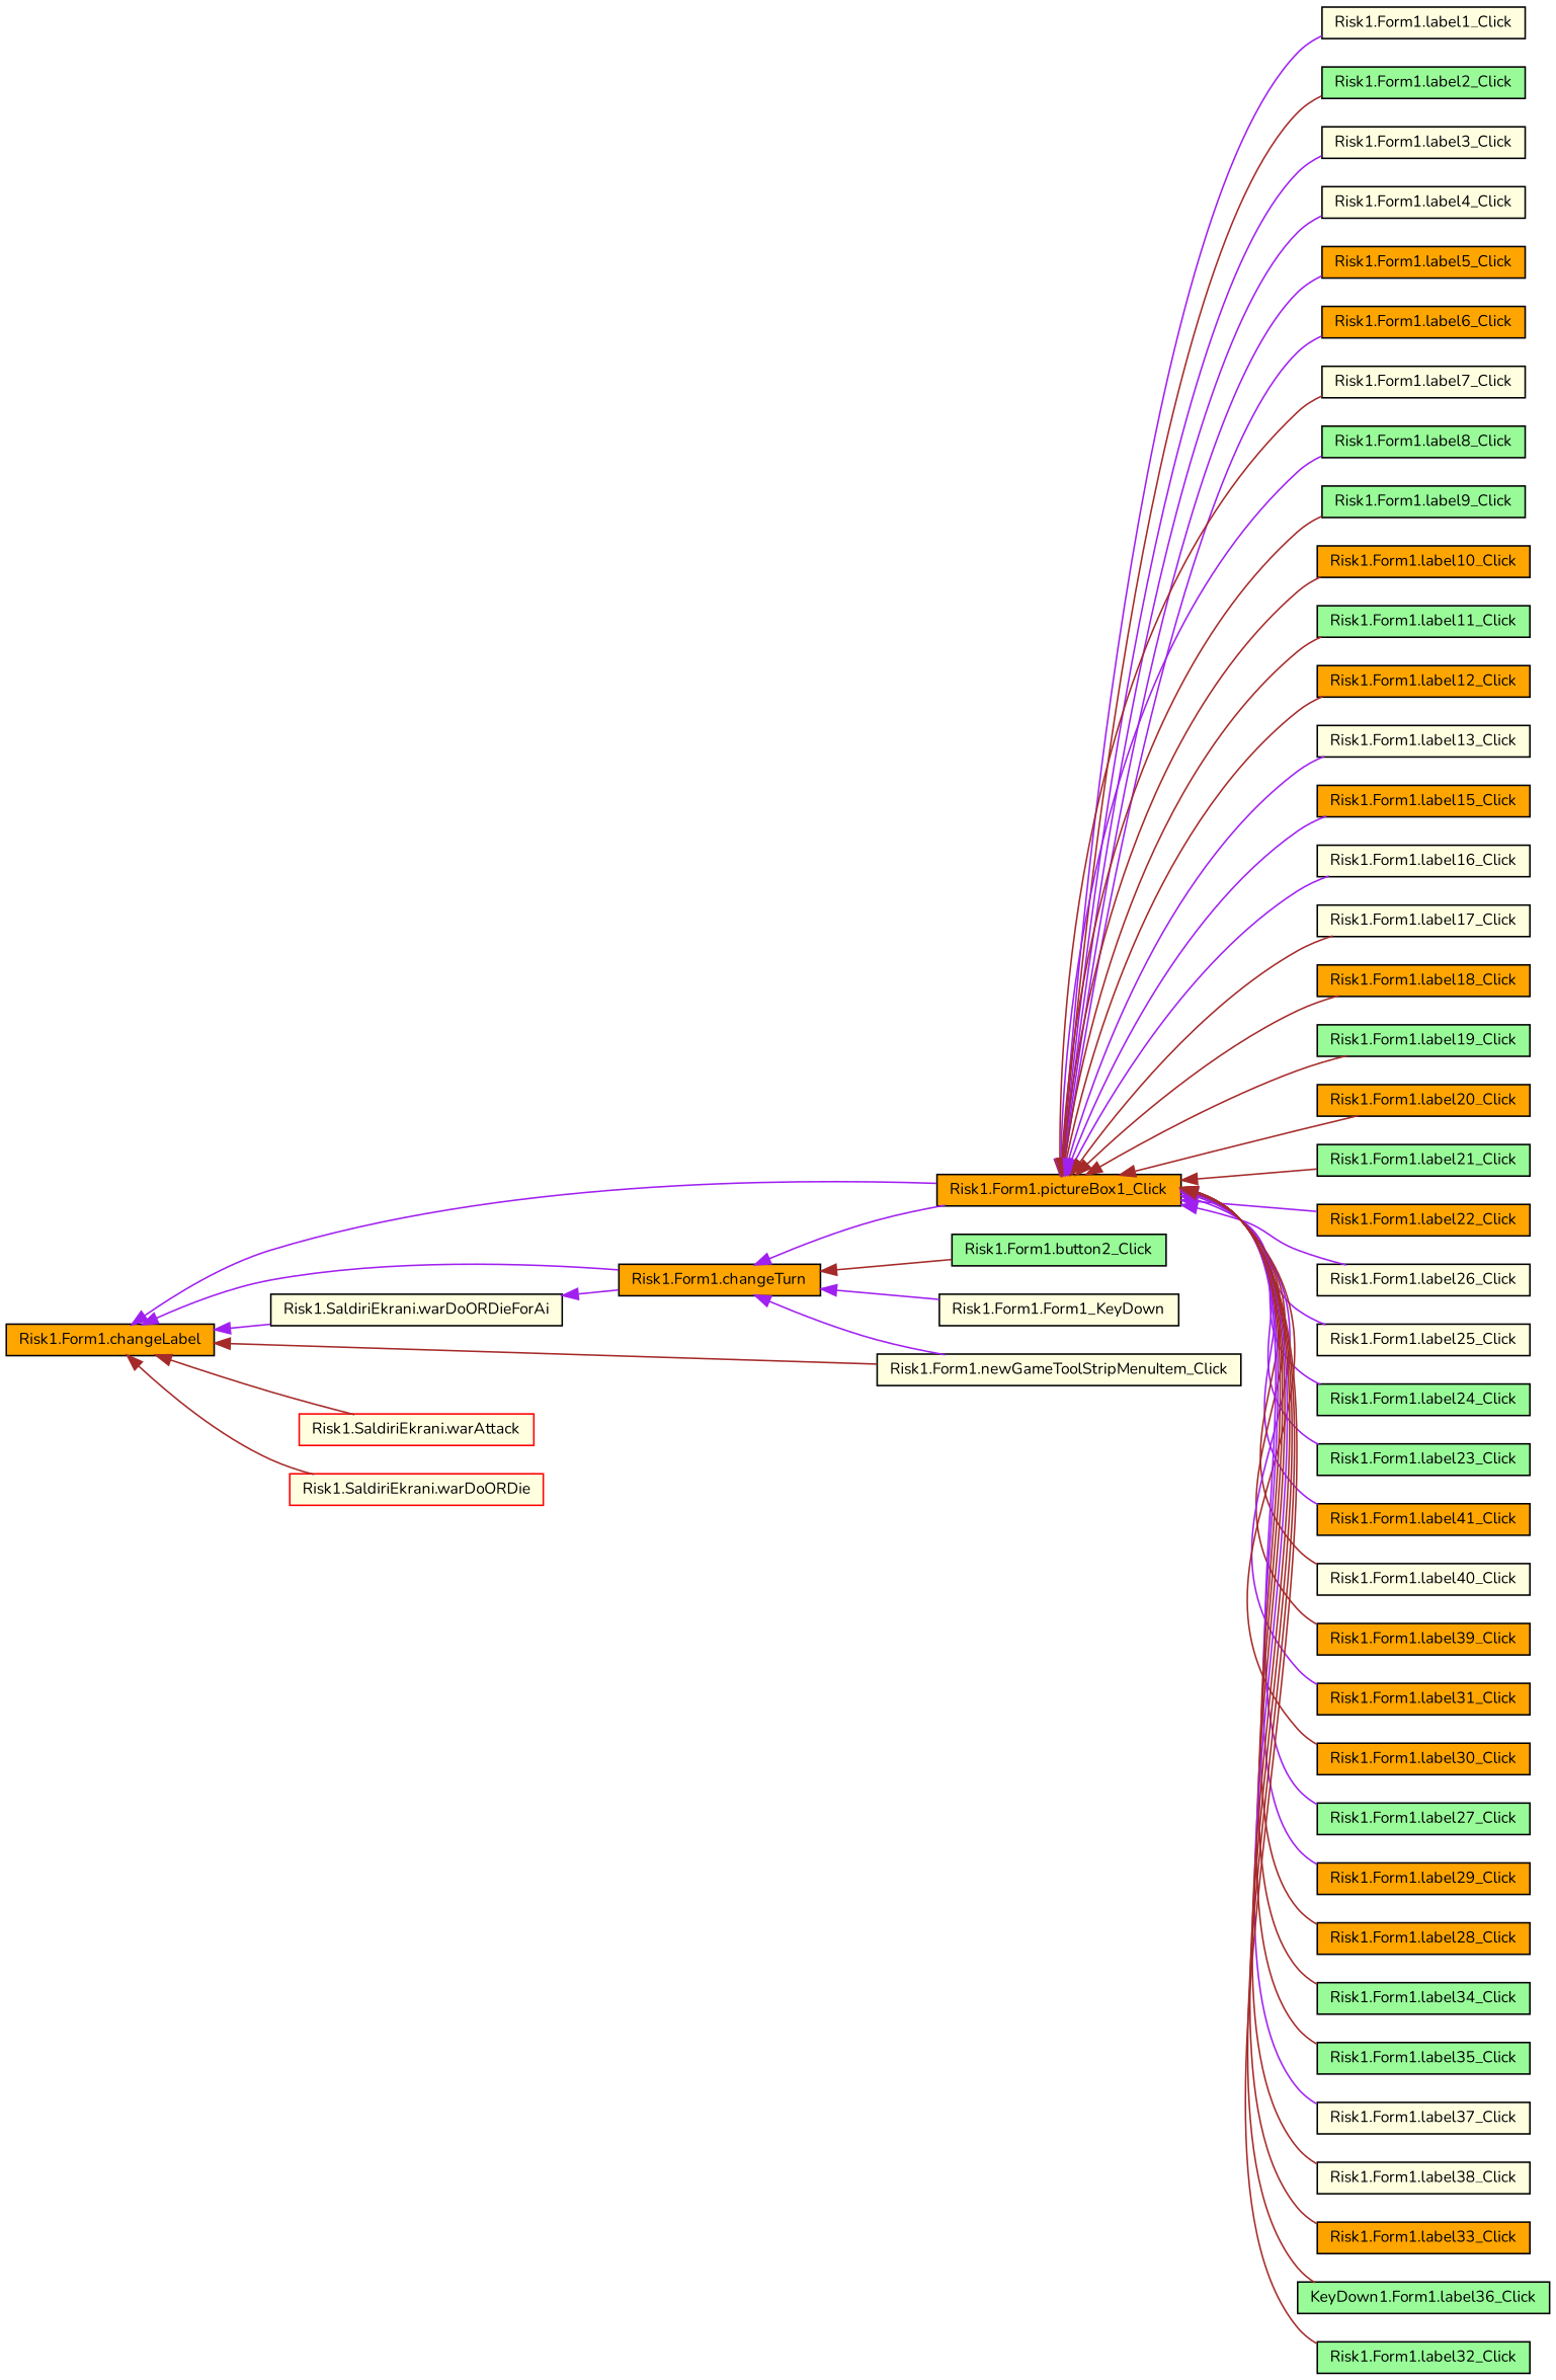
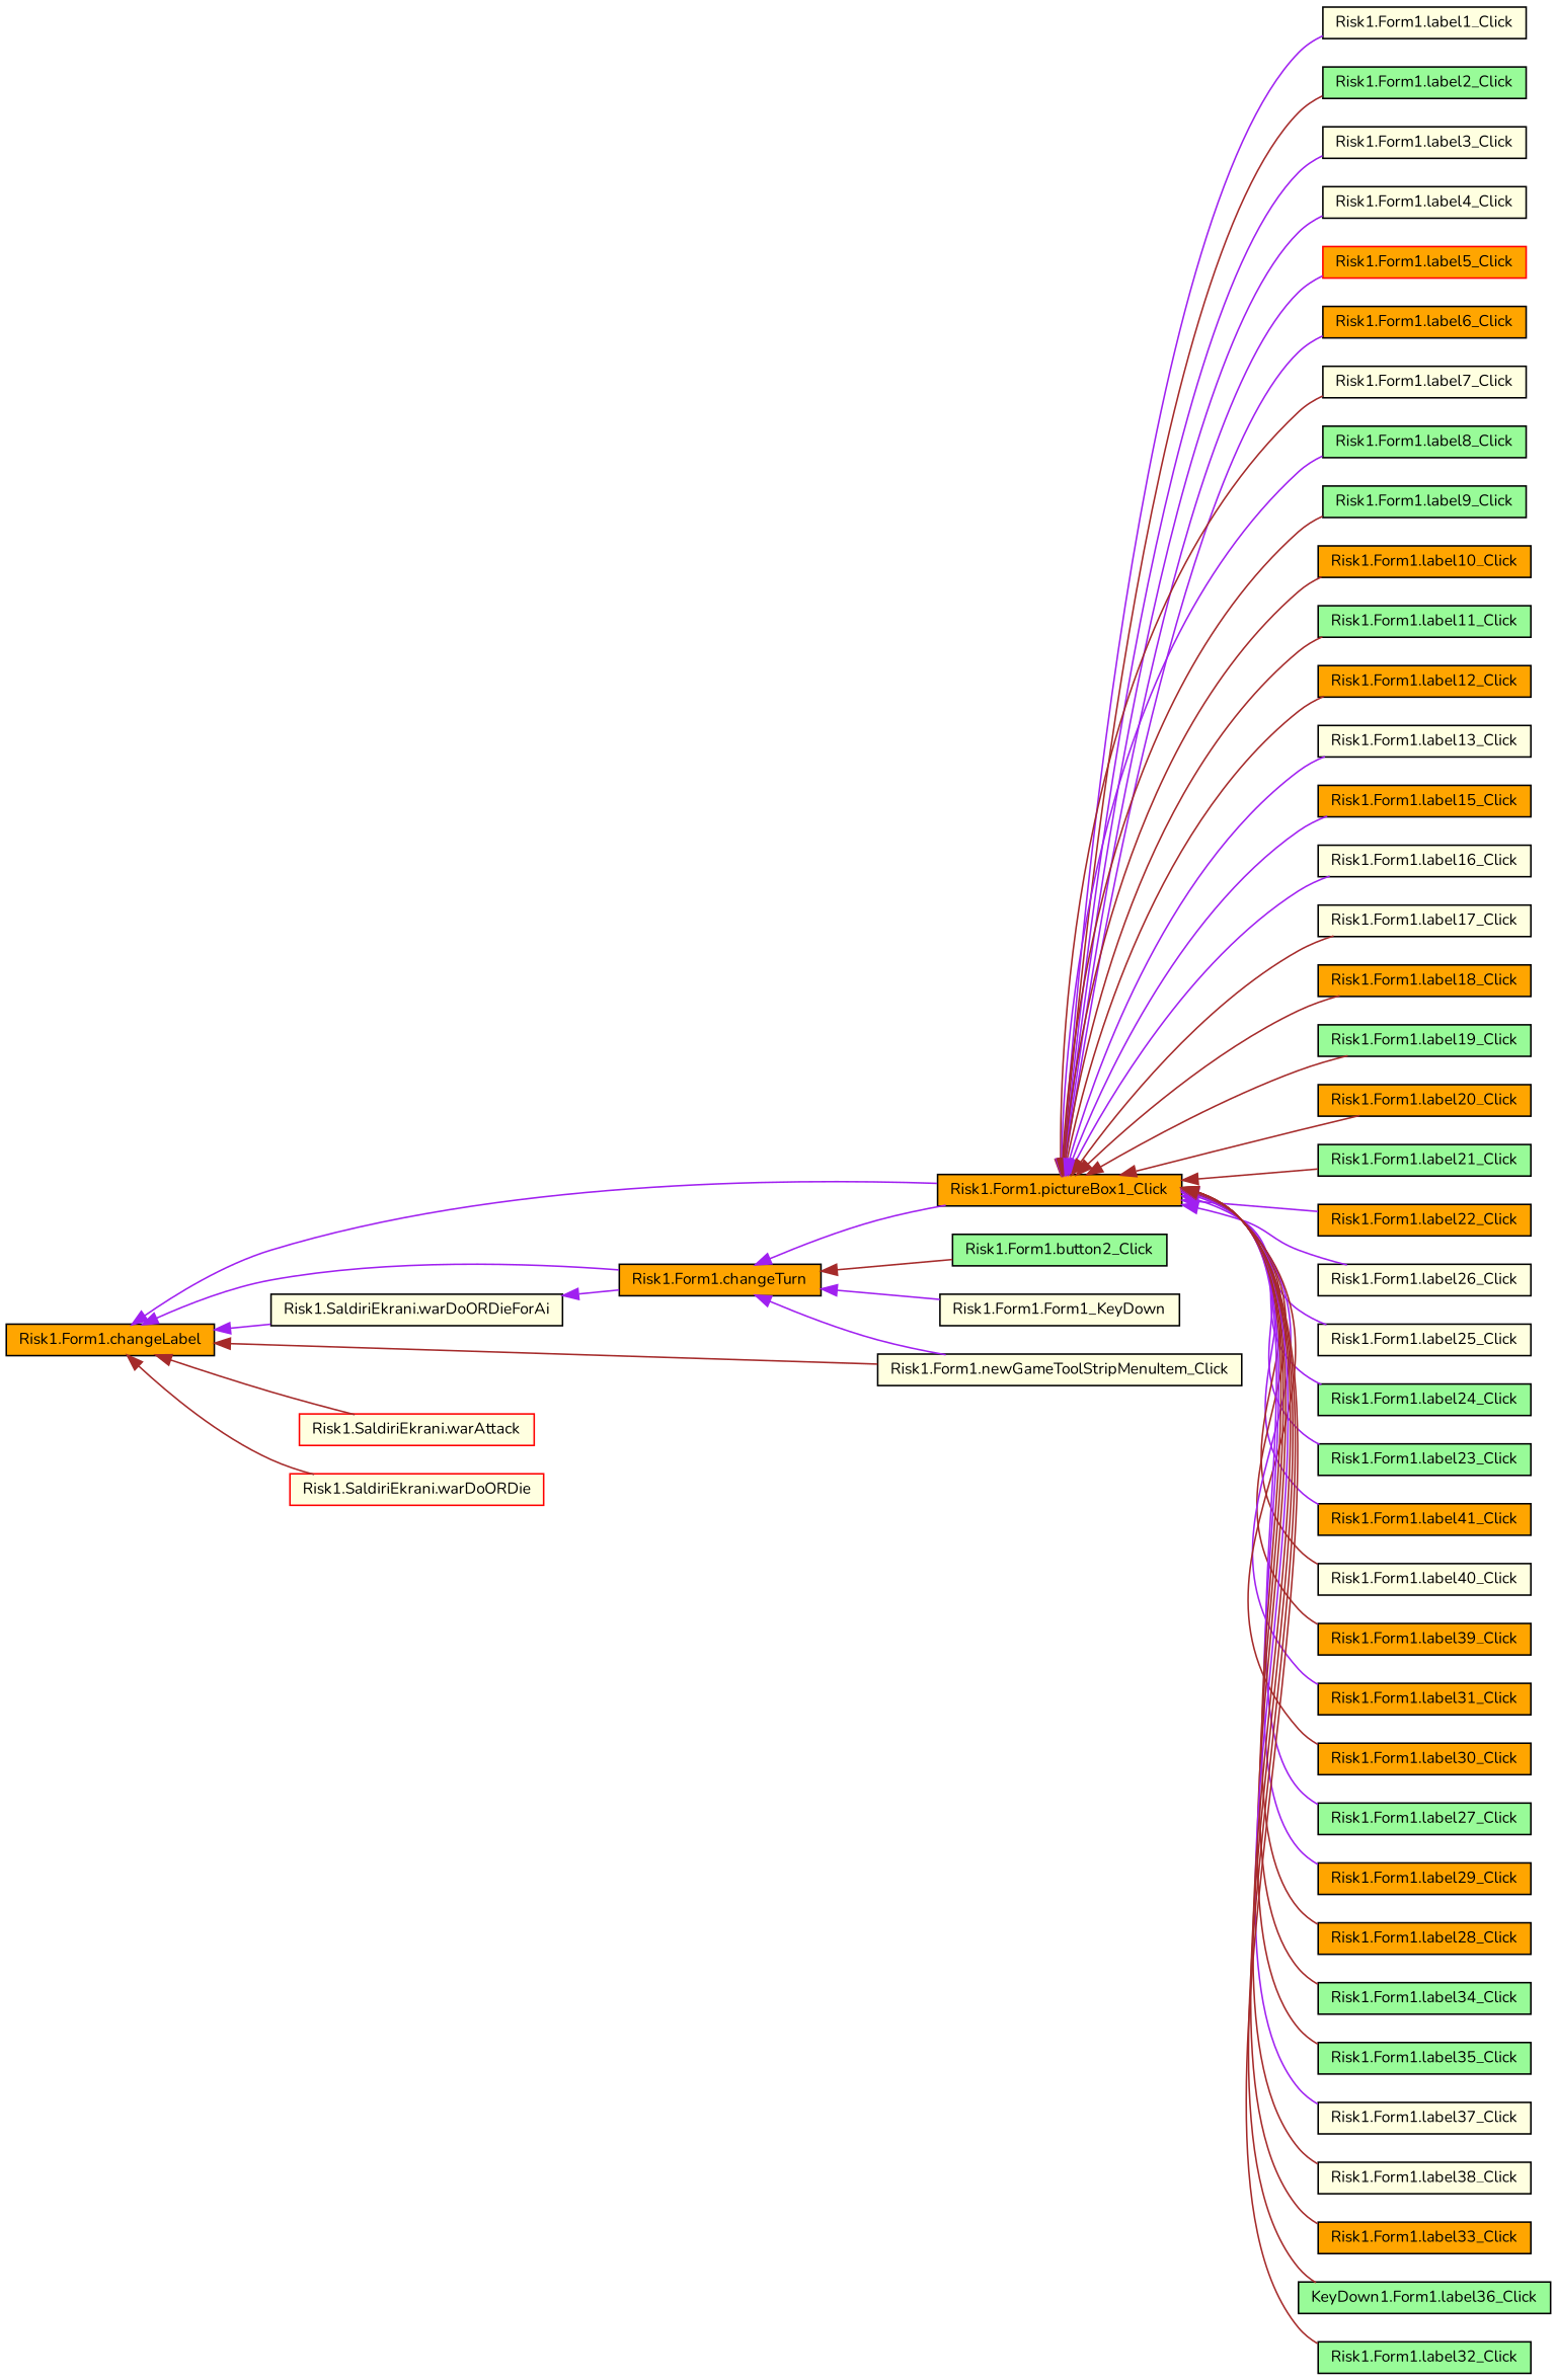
  digraph {
    fontname=Nunito
    rankdir=LR
    node [color=black fillcolor=orange fontname=Nunito fontsize=10 shape=record style=filled]
    edge [color=purple dir=back fontname=Nunito fontsize=10 labelfontname=FreeSans labelfontsize=10 style=solid]
    n1 [fontcolor=black height=0.2 label="Risk1.Form1.changeLabel" width=0.4]
    n2 [height=0.2 label="Risk1.Form1.changeTurn" width=0.4]
    n3 [height=0.2 label="Risk1.Form1.pictureBox1_Click" width=0.4]
    n4 [fillcolor=lightyellow height=0.2 label="Risk1.Form1.newGameToolStripMenuItem_Click" width=0.4]
    n5 [color=red fillcolor=lightyellow height=0.2 label="Risk1.SaldiriEkrani.warAttack" width=0.4]
    n6 [color=red fillcolor=lightyellow height=0.2 label="Risk1.SaldiriEkrani.warDoORDie" width=0.4]
    n7 [fillcolor=lightyellow height=0.2 label="Risk1.SaldiriEkrani.warDoORDieForAi" width=0.4]
    n8 [fillcolor=palegreen height=0.2 label="Risk1.Form1.button2_Click" width=0.4]
    n9 [fillcolor=lightyellow height=0.2 label="Risk1.Form1.Form1_KeyDown" width=0.4]
    n10 [fillcolor=lightyellow height=0.2 label="Risk1.Form1.label1_Click" width=0.4]
    n11 [fillcolor=palegreen height=0.2 label="Risk1.Form1.label2_Click" width=0.4]
    n12 [fillcolor=lightyellow height=0.2 label="Risk1.Form1.label3_Click" width=0.4]
    n13 [fillcolor=lightyellow height=0.2 label="Risk1.Form1.label4_Click" width=0.4]
-   n14 [height=0.2 label="Risk1.Form1.label5_Click" width=0.4]
+   n14 [color=red height=0.2 label="Risk1.Form1.label5_Click" width=0.4]
    n15 [height=0.2 label="Risk1.Form1.label6_Click" width=0.4]
    n16 [fillcolor=lightyellow height=0.2 label="Risk1.Form1.label7_Click" width=0.4]
    n17 [fillcolor=palegreen height=0.2 label="Risk1.Form1.label8_Click" width=0.4]
    n18 [fillcolor=palegreen height=0.2 label="Risk1.Form1.label9_Click" width=0.4]
    n19 [height=0.2 label="Risk1.Form1.label10_Click" width=0.4]
    n20 [fillcolor=palegreen height=0.2 label="Risk1.Form1.label11_Click" width=0.4]
    n21 [height=0.2 label="Risk1.Form1.label12_Click" width=0.4]
    n22 [fillcolor=lightyellow height=0.2 label="Risk1.Form1.label13_Click" width=0.4]
    n23 [height=0.2 label="Risk1.Form1.label15_Click" width=0.4]
    n24 [fillcolor=lightyellow height=0.2 label="Risk1.Form1.label16_Click" width=0.4]
    n25 [fillcolor=lightyellow height=0.2 label="Risk1.Form1.label17_Click" width=0.4]
    n26 [height=0.2 label="Risk1.Form1.label18_Click" width=0.4]
    n27 [fillcolor=palegreen height=0.2 label="Risk1.Form1.label19_Click" width=0.4]
    n28 [height=0.2 label="Risk1.Form1.label20_Click" width=0.4]
    n29 [fillcolor=palegreen height=0.2 label="Risk1.Form1.label21_Click" width=0.4]
    n30 [height=0.2 label="Risk1.Form1.label22_Click" width=0.4]
    n31 [fillcolor=lightyellow height=0.2 label="Risk1.Form1.label26_Click" width=0.4]
    n32 [fillcolor=lightyellow height=0.2 label="Risk1.Form1.label25_Click" width=0.4]
    n33 [fillcolor=palegreen height=0.2 label="Risk1.Form1.label24_Click" width=0.4]
    n34 [fillcolor=palegreen height=0.2 label="Risk1.Form1.label23_Click" width=0.4]
    n35 [height=0.2 label="Risk1.Form1.label41_Click" width=0.4]
    n36 [fillcolor=lightyellow height=0.2 label="Risk1.Form1.label40_Click" width=0.4]
    n37 [height=0.2 label="Risk1.Form1.label39_Click" width=0.4]
    n38 [height=0.2 label="Risk1.Form1.label31_Click" width=0.4]
    n39 [height=0.2 label="Risk1.Form1.label30_Click" width=0.4]
    n40 [fillcolor=palegreen height=0.2 label="Risk1.Form1.label27_Click" width=0.4]
    n41 [height=0.2 label="Risk1.Form1.label29_Click" width=0.4]
    n42 [height=0.2 label="Risk1.Form1.label28_Click" width=0.4]
    n43 [fillcolor=palegreen height=0.2 label="Risk1.Form1.label34_Click" width=0.4]
    n44 [fillcolor=palegreen height=0.2 label="Risk1.Form1.label35_Click" width=0.4]
    n45 [fillcolor=lightyellow height=0.2 label="Risk1.Form1.label37_Click" width=0.4]
    n46 [fillcolor=lightyellow height=0.2 label="Risk1.Form1.label38_Click" width=0.4]
    n47 [height=0.2 label="Risk1.Form1.label33_Click" width=0.4]
    n48 [fillcolor=palegreen height=0.2 label="KeyDown1.Form1.label36_Click" width=0.4]
    n49 [fillcolor=palegreen height=0.2 label="Risk1.Form1.label32_Click" width=0.4]
    n1 -> n2
    n1 -> n3
    n1 -> n4 [color=brown]
    n1 -> n5 [color=brown]
    n1 -> n6 [color=brown]
    n1 -> n7
    n2 -> n3
    n2 -> n4
    n2 -> n8 [color=brown]
    n2 -> n9
    n3 -> n10
    n3 -> n11 [color=brown]
    n3 -> n12
    n3 -> n13
    n3 -> n14
    n3 -> n15
    n3 -> n16 [color=brown]
    n3 -> n17
    n3 -> n18 [color=brown]
    n3 -> n19 [color=brown]
    n3 -> n20 [color=brown]
    n3 -> n21 [color=brown]
    n3 -> n22
    n3 -> n23
    n3 -> n24
    n3 -> n25 [color=brown]
    n3 -> n26 [color=brown]
    n3 -> n27 [color=brown]
    n3 -> n28 [color=brown]
    n3 -> n29 [color=brown]
    n3 -> n30
    n3 -> n31
    n3 -> n32
    n3 -> n33
    n3 -> n34
    n3 -> n35
    n3 -> n36 [color=brown]
    n3 -> n37 [color=brown]
    n3 -> n38
    n3 -> n39 [color=brown]
    n3 -> n40
    n3 -> n41
    n3 -> n42 [color=brown]
    n3 -> n43 [color=brown]
    n3 -> n44 [color=brown]
    n3 -> n45
    n3 -> n46 [color=brown]
    n3 -> n47 [color=brown]
    n3 -> n48 [color=brown]
    n3 -> n49 [color=brown]
    n7 -> n2
  }
